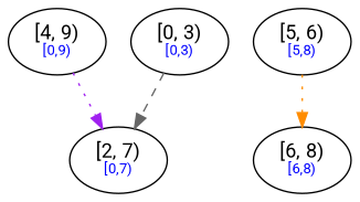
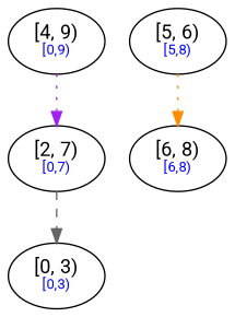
  digraph {
    fontname=Roboto
    node [fontname=Roboto]
    edge [fontname=Roboto style=dotted]
    n1 [label=<[4, 9)<br/><font point-size="10" color="blue">[0,9)</font>>]
    n2 [label=<[2, 7)<br/><font point-size="10" color="blue">[0,7)</font>>]
    n3 [label=<[5, 6)<br/><font point-size="10" color="blue">[5,8)</font>>]
    n4 [label=<[6, 8)<br/><font point-size="10" color="blue">[6,8)</font>>]
    n5 [label=<[0, 3)<br/><font point-size="10" color="blue">[0,3)</font>>]
    n1 -> n2 [color=purple]
-   n5 -> n2 [color=gray40 style=dashed]
+   n2 -> n5 [color=gray40 style=dashed]
    n3 -> n4 [color=darkorange]
  }
